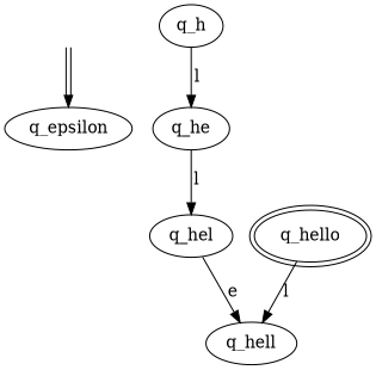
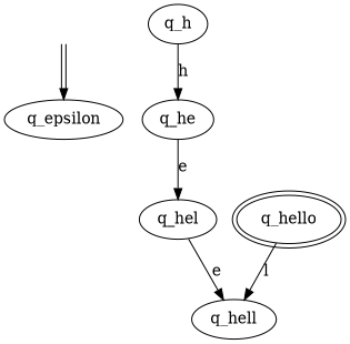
  digraph {
    rankdir=TB
    n1 [label=q_epsilon]
    n2 [label=q_h]
    n3 [label=q_he]
    n4 [label=q_hel]
    n5 [label=q_hell]
    n6 [label=q_hello peripheries=2]
    start0 [style=invis]
-   n2 -> n3 [label=l]
-   n3 -> n4 [label=l]
+   n2 -> n3 [label=h]
+   n3 -> n4 [label=e]
    n4 -> n5 [label=e]
    n6 -> n5 [label=l]
    start0 -> n1 [color="black:white:black"]
  }
